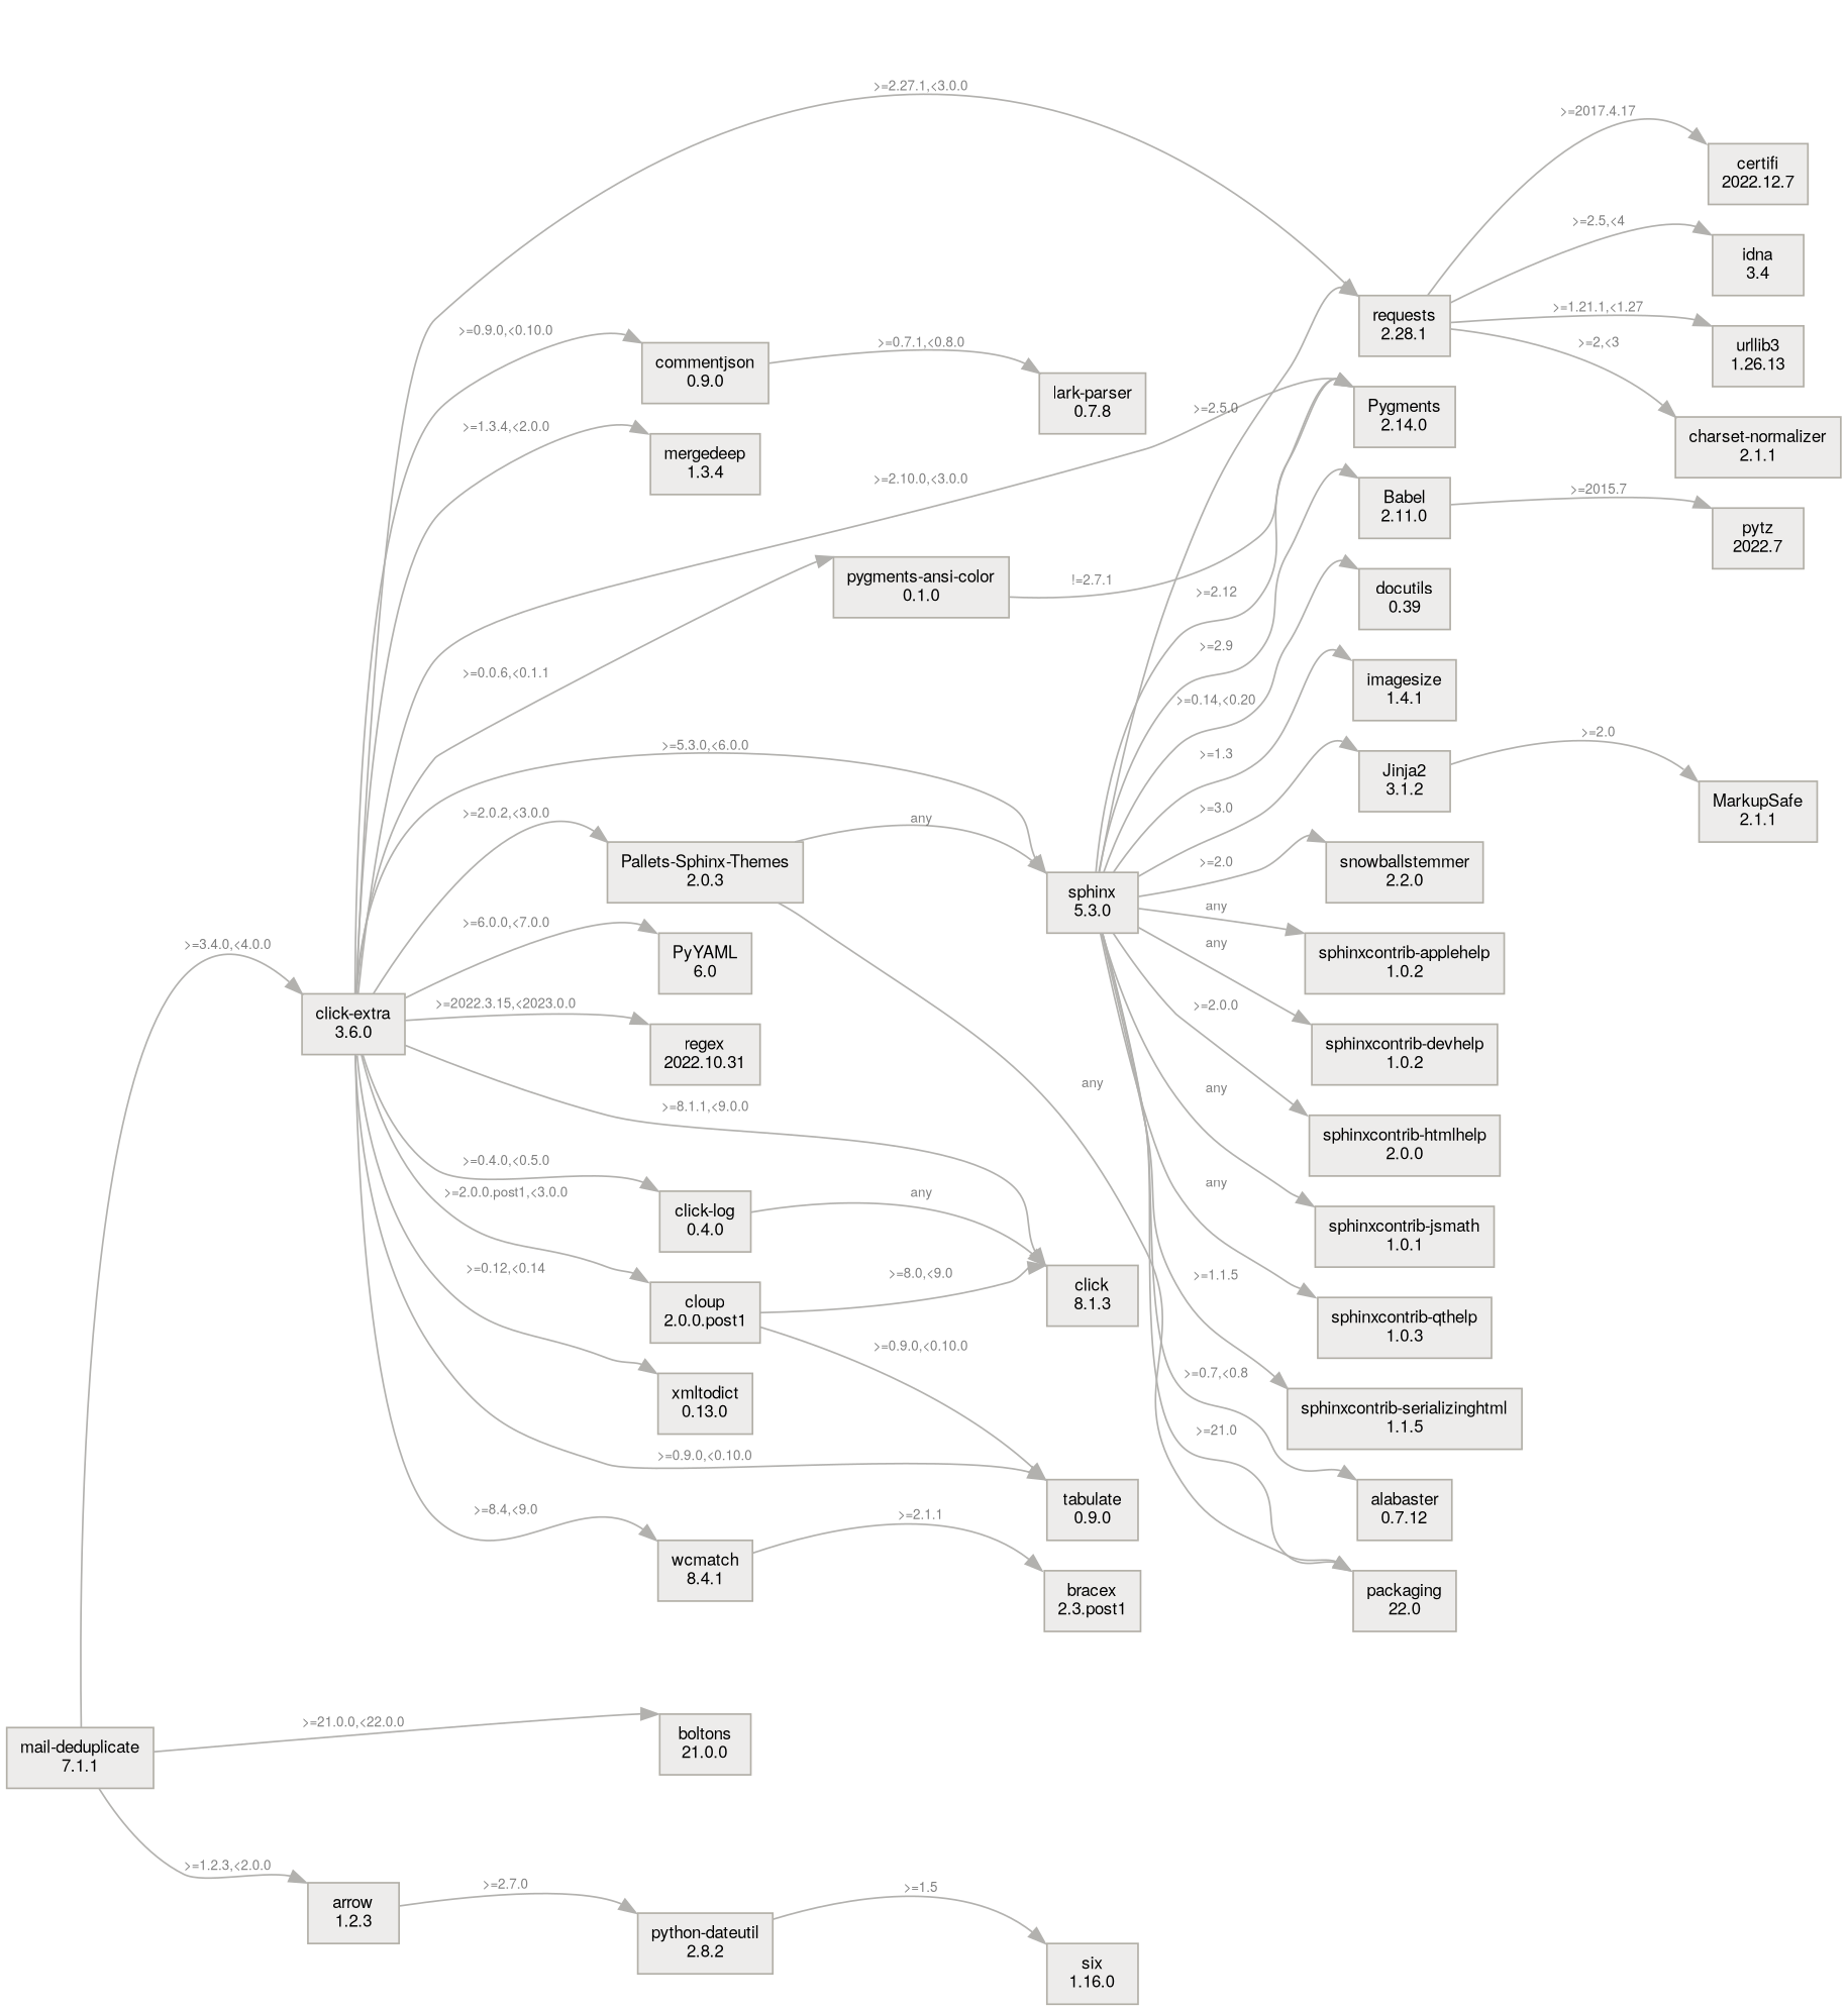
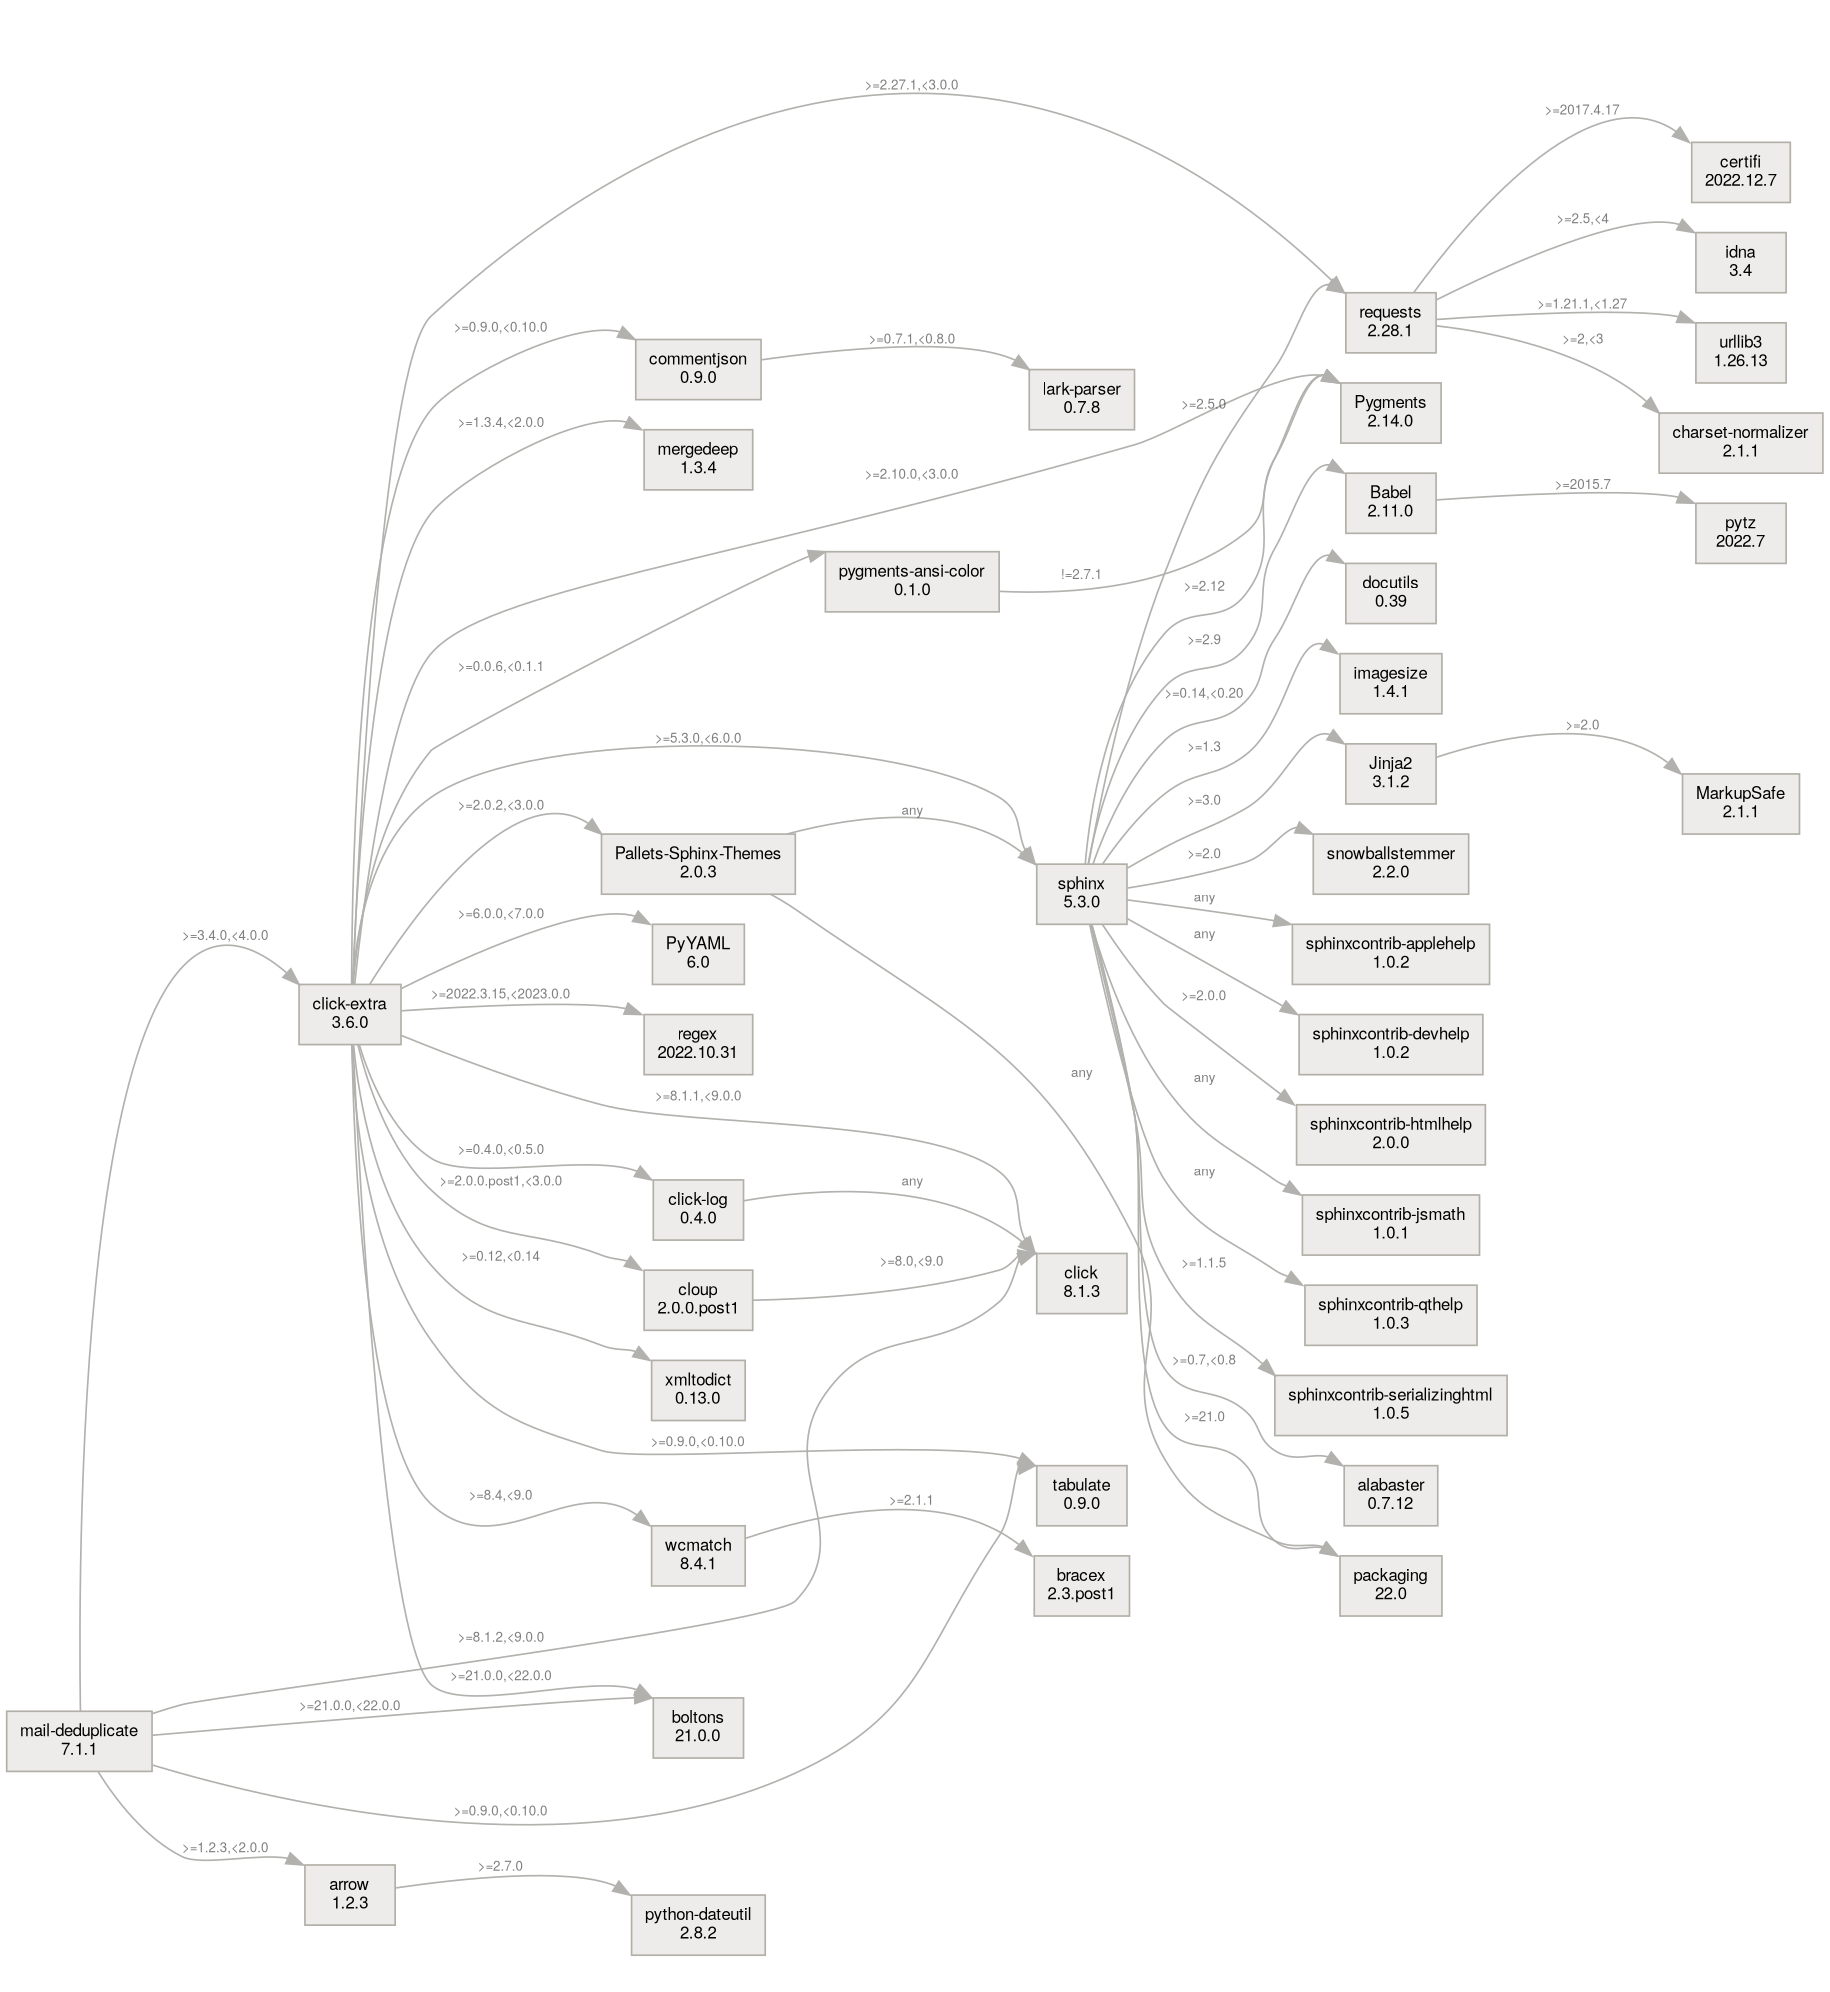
  digraph {
    fontname="Helvetica,Arial,sans-serif"
    rankdir=LR
    node [color="#b2afa7" fillcolor="#edeceb" fontname="Helvetica,Arial,sans-serif" fontsize=10 shape=box style=filled]
    edge [color="#b2b1ae" fontcolor="#00000080" fontname="Helvetica,Arial,sans-serif" fontsize=8 headport=nw]
    n1 [label="charset-normalizer\n2.1.1"]
    n2 [label="click-extra\n3.6.0"]
    n3 [label="click-log\n0.4.0"]
    n4 [label="Pallets-Sphinx-Themes\n2.0.3"]
    n5 [label="pygments-ansi-color\n0.1.0"]
    n6 [label="boltons\n21.0.0"]
    n7 [label="click\n8.1.3"]
    n8 [label="cloup\n2.0.0.post1"]
    n9 [label="commentjson\n0.9.0"]
    n10 [label="mergedeep\n1.3.4"]
    n11 [label="Pygments\n2.14.0"]
    n12 [label="PyYAML\n6.0"]
    n13 [label="regex\n2022.10.31"]
    n14 [label="requests\n2.28.1"]
    n15 [label="sphinx\n5.3.0"]
    n16 [label="tabulate\n0.9.0"]
    n17 [label="wcmatch\n8.4.1"]
    n18 [label="xmltodict\n0.13.0"]
    n19 [label="packaging\n22.0"]
    n20 [label="lark-parser\n0.7.8"]
    n21 [label="certifi\n2022.12.7"]
    n22 [label="idna\n3.4"]
    n23 [label="urllib3\n1.26.13"]
    n24 [label="sphinxcontrib-applehelp\n1.0.2"]
    n25 [label="sphinxcontrib-devhelp\n1.0.2"]
    n26 [label="sphinxcontrib-htmlhelp\n2.0.0"]
    n27 [label="sphinxcontrib-jsmath\n1.0.1"]
    n28 [label="sphinxcontrib-qthelp\n1.0.3"]
-   n29 [label="sphinxcontrib-serializinghtml\n1.1.5"]
+   n29 [label="sphinxcontrib-serializinghtml\n1.0.5"]
    n30 [label="alabaster\n0.7.12"]
    n31 [label="Babel\n2.11.0"]
    n32 [label="docutils\n0.39"]
    n33 [label="imagesize\n1.4.1"]
    n34 [label="Jinja2\n3.1.2"]
    n35 [label="snowballstemmer\n2.2.0"]
    n36 [label="bracex\n2.3.post1"]
    n37 [label="pytz\n2022.7"]
    n38 [label="MarkupSafe\n2.1.1"]
    n39 [label="mail-deduplicate\n7.1.1"]
    n40 [label="arrow\n1.2.3"]
    n41 [label="python-dateutil\n2.8.2"]
-   n42 [label="six\n1.16.0"]
    n2 -> n3 [label=">=0.4.0,<0.5.0"]
    n2 -> n4 [label=">=2.0.2,<3.0.0"]
    n2 -> n5 [label=">=0.0.6,<0.1.1"]
+   n2 -> n6 [label=">=21.0.0,<22.0.0"]
    n2 -> n7 [label=">=8.1.1,<9.0.0"]
    n2 -> n8 [label=">=2.0.0.post1,<3.0.0"]
    n2 -> n9 [label=">=0.9.0,<0.10.0"]
    n2 -> n10 [label=">=1.3.4,<2.0.0"]
    n2 -> n11 [label=">=2.10.0,<3.0.0"]
    n2 -> n12 [label=">=6.0.0,<7.0.0"]
    n2 -> n13 [label=">=2022.3.15,<2023.0.0"]
    n2 -> n14 [label=">=2.27.1,<3.0.0"]
    n2 -> n15 [label=">=5.3.0,<6.0.0"]
    n2 -> n16 [label=">=0.9.0,<0.10.0"]
    n2 -> n17 [label=">=8.4,<9.0"]
    n2 -> n18 [label=">=0.12,<0.14"]
    n3 -> n7 [label=any]
    n4 -> n15 [label=any]
    n4 -> n19 [label=any]
    n5 -> n11 [label="!=2.7.1"]
    n8 -> n7 [label=">=8.0,<9.0"]
    n9 -> n20 [label=">=0.7.1,<0.8.0"]
    n14 -> n1 [label=">=2,<3"]
    n14 -> n21 [label=">=2017.4.17"]
    n14 -> n22 [label=">=2.5,<4"]
    n14 -> n23 [label=">=1.21.1,<1.27"]
    n15 -> n11 [label=">=2.12"]
    n15 -> n14 [label=">=2.5.0"]
    n15 -> n19 [label=">=21.0"]
    n15 -> n24 [label=any]
    n15 -> n25 [label=any]
    n15 -> n26 [label=">=2.0.0"]
    n15 -> n27 [label=any]
    n15 -> n28 [label=any]
    n15 -> n29 [label=">=1.1.5"]
    n15 -> n30 [label=">=0.7,<0.8"]
    n15 -> n31 [label=">=2.9"]
    n15 -> n32 [label=">=0.14,<0.20"]
    n15 -> n33 [label=">=1.3"]
    n15 -> n34 [label=">=3.0"]
    n15 -> n35 [label=">=2.0"]
    n17 -> n36 [label=">=2.1.1"]
    n31 -> n37 [label=">=2015.7"]
    n34 -> n38 [label=">=2.0"]
    n39 -> n2 [label=">=3.4.0,<4.0.0"]
    n39 -> n6 [label=">=21.0.0,<22.0.0"]
-   n8 -> n16 [label=">=0.9.0,<0.10.0"]
+   n39 -> n7 [label=">=8.1.2,<9.0.0"]
+   n39 -> n16 [label=">=0.9.0,<0.10.0"]
    n39 -> n40 [label=">=1.2.3,<2.0.0"]
    n40 -> n41 [label=">=2.7.0"]
-   n41 -> n42 [label=">=1.5"]
  }
